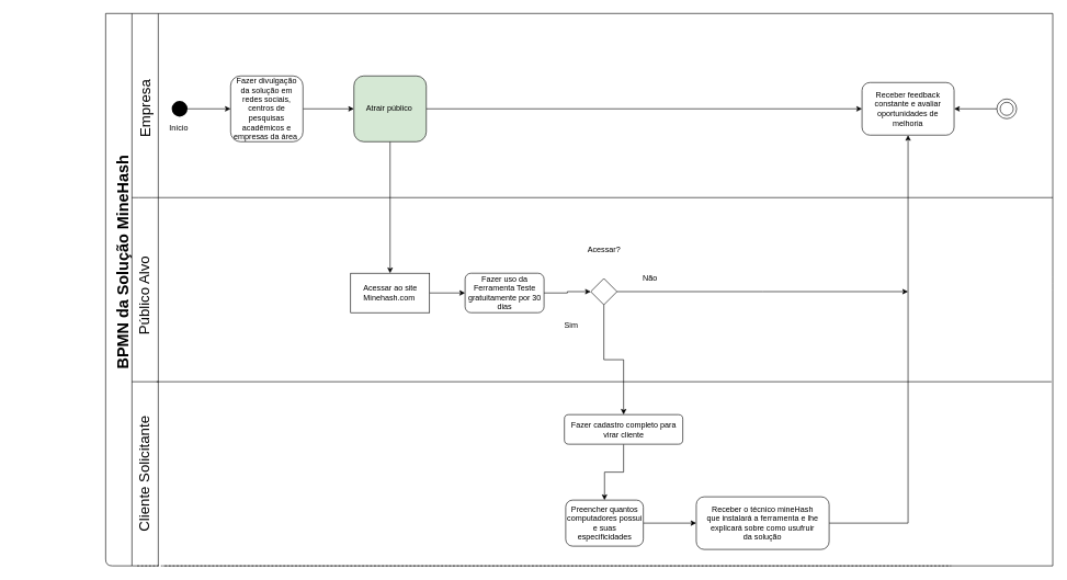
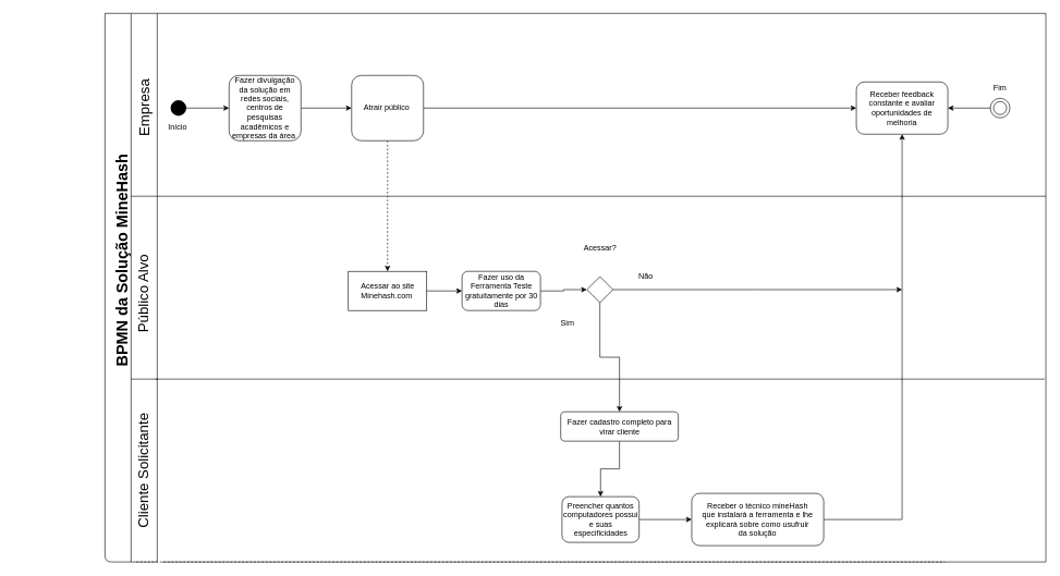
  <mxCell id="0" />
  <mxCell id="1" parent="0" />
  <mxCell id="2" value="" style="endArrow=none;html=1;" edge="1" parent="1"><mxGeometry width="50" height="50" relative="1" as="geometry"><mxPoint x="240" y="860" as="sourcePoint" /><mxPoint x="240" y="20" as="targetPoint" /></mxGeometry></mxCell>
  <mxCell id="3" value="" style="endArrow=none;html=1;" edge="1" parent="1"><mxGeometry width="50" height="50" relative="1" as="geometry"><mxPoint x="160" y="20" as="sourcePoint" /><mxPoint x="200" y="860" as="targetPoint" /><Array as="points"><mxPoint x="160" y="860" /></Array></mxGeometry></mxCell>
  <mxCell id="4" value="" style="endArrow=none;html=1;" edge="1" parent="1"><mxGeometry width="50" height="50" relative="1" as="geometry"><mxPoint x="160" y="20" as="sourcePoint" /><mxPoint x="1600" y="20" as="targetPoint" /></mxGeometry></mxCell>
  <mxCell id="5" value="" style="endArrow=none;html=1;horizontal=1;verticalAlign=bottom;align=right;labelPosition=left;verticalLabelPosition=top;" edge="1" parent="1"><mxGeometry width="50" height="50" relative="1" as="geometry"><mxPoint x="200" y="20" as="sourcePoint" /><mxPoint x="200" y="860" as="targetPoint" /></mxGeometry></mxCell>
  <mxCell id="6" value="" style="endArrow=none;html=1;" edge="1" parent="1"><mxGeometry width="50" height="50" relative="1" as="geometry"><mxPoint x="200" y="300" as="sourcePoint" /><mxPoint x="240" y="300" as="targetPoint" /><Array as="points"><mxPoint x="220" y="300" /></Array></mxGeometry></mxCell>
  <mxCell id="7" value="" style="endArrow=none;html=1;" edge="1" parent="1"><mxGeometry width="50" height="50" relative="1" as="geometry"><mxPoint x="200" y="580" as="sourcePoint" /><mxPoint x="240" y="580" as="targetPoint" /></mxGeometry></mxCell>
  <mxCell id="8" value="" style="endArrow=none;html=1;" edge="1" parent="1"><mxGeometry width="50" height="50" relative="1" as="geometry"><mxPoint x="200" y="860" as="sourcePoint" /><mxPoint x="240" y="860" as="targetPoint" /><Array as="points"><mxPoint x="220" y="860" /></Array></mxGeometry></mxCell>
  <mxCell id="9" value="" style="endArrow=none;html=1;" edge="1" parent="1"><mxGeometry width="50" height="50" relative="1" as="geometry"><mxPoint x="247.5" y="860" as="sourcePoint" /><mxPoint x="1600" y="860" as="targetPoint" /></mxGeometry></mxCell>
  <mxCell id="10" value="" style="endArrow=none;html=1;" edge="1" parent="1"><mxGeometry width="50" height="50" relative="1" as="geometry"><mxPoint x="1600" y="860" as="sourcePoint" /><mxPoint x="1600" y="20" as="targetPoint" /><Array as="points"><mxPoint x="1600" y="430" /></Array></mxGeometry></mxCell>
  <mxCell id="11" value="BPMN da Solução MineHash" style="text;html=1;resizable=0;points=[];autosize=1;align=left;verticalAlign=top;spacingTop=-4;rotation=-90;strokeWidth=15;fontSize=24;fontStyle=1" vertex="1" parent="1"><mxGeometry x="20" y="383" width="330" height="30" as="geometry" /></mxCell>
  <mxCell id="12" value="&lt;div style=&quot;text-align: justify ; font-size: 22px&quot;&gt;Empresa&lt;/div&gt;&lt;div style=&quot;text-align: justify ; font-size: 22px&quot;&gt;&lt;br&gt;&lt;/div&gt;" style="text;html=1;resizable=0;points=[];autosize=1;align=center;verticalAlign=top;spacingTop=-4;fontSize=22;rotation=-90;" vertex="1" parent="1"><mxGeometry x="180" y="140" width="100" height="50" as="geometry" /></mxCell>
  <mxCell id="13" value="&lt;div style=&quot;text-align: justify&quot;&gt;Público Alvo&lt;/div&gt;&lt;div style=&quot;text-align: justify&quot;&gt;&lt;br&gt;&lt;/div&gt;" style="text;html=1;resizable=0;points=[];autosize=1;align=center;verticalAlign=top;spacingTop=-4;fontSize=22;rotation=-90;" vertex="1" parent="1"><mxGeometry x="158.5" y="425" width="140" height="50" as="geometry" /></mxCell>
  <mxCell id="14" value="Cliente Solicitante&lt;br&gt;" style="text;html=1;strokeColor=none;fillColor=none;align=center;verticalAlign=middle;whiteSpace=wrap;rounded=0;fontSize=22;rotation=-90;" vertex="1" parent="1"><mxGeometry x="90" y="710" width="260" height="20" as="geometry" /></mxCell>
  <mxCell id="15" style="edgeStyle=orthogonalEdgeStyle;rounded=0;orthogonalLoop=1;jettySize=auto;html=1;fontSize=12;" edge="1" parent="1" source="17" target="31"><mxGeometry relative="1" as="geometry"><mxPoint x="917.5" y="630" as="targetPoint" /></mxGeometry></mxCell>
  <mxCell id="16" style="edgeStyle=orthogonalEdgeStyle;rounded=0;orthogonalLoop=1;jettySize=auto;html=1;fontSize=12;" edge="1" parent="1" source="17"><mxGeometry relative="1" as="geometry"><mxPoint x="1380" y="443" as="targetPoint" /></mxGeometry></mxCell>
  <mxCell id="17" value="" style="rhombus;whiteSpace=wrap;html=1;fontSize=12;" vertex="1" parent="1"><mxGeometry x="897.5" y="423" width="40" height="40" as="geometry" /></mxCell>
  <mxCell id="18" value="" style="ellipse;whiteSpace=wrap;html=1;aspect=fixed;" vertex="1" parent="1"><mxGeometry x="1520" y="155" width="20" height="20" as="geometry" /></mxCell>
  <mxCell id="19" style="edgeStyle=orthogonalEdgeStyle;rounded=0;orthogonalLoop=1;jettySize=auto;html=1;" edge="1" parent="1" source="20" target="44"><mxGeometry relative="1" as="geometry" /></mxCell>
  <mxCell id="20" value="" style="ellipse;whiteSpace=wrap;html=1;aspect=fixed;fillColor=none;" vertex="1" parent="1"><mxGeometry x="1515" y="150" width="30" height="30" as="geometry" /></mxCell>
  <mxCell id="21" value="Não" style="text;html=1;strokeColor=none;fillColor=none;align=center;verticalAlign=middle;whiteSpace=wrap;rounded=0;opacity=0;fontSize=12;" vertex="1" parent="1"><mxGeometry x="967.5" y="413" width="40" height="20" as="geometry" /></mxCell>
  <mxCell id="22" value="" style="endArrow=none;dashed=1;html=1;" edge="1" parent="1"><mxGeometry width="50" height="50" relative="1" as="geometry"><mxPoint x="208" y="860" as="sourcePoint" /><mxPoint x="1445.5" y="860" as="targetPoint" /></mxGeometry></mxCell>
  <mxCell id="23" value="Sim" style="text;html=1;strokeColor=none;fillColor=none;align=center;verticalAlign=middle;whiteSpace=wrap;rounded=0;opacity=0;fontSize=12;" vertex="1" parent="1"><mxGeometry x="847.5" y="484" width="40" height="20" as="geometry" /></mxCell>
+ <mxCell id="24" value="Fim" style="text;html=1;strokeColor=none;fillColor=none;align=center;verticalAlign=middle;whiteSpace=wrap;rounded=0;opacity=0;" vertex="1" parent="1"><mxGeometry x="1510" y="125" width="40" height="20" as="geometry" /></mxCell>
  <mxCell id="25" value="" style="edgeStyle=orthogonalEdgeStyle;rounded=0;orthogonalLoop=1;jettySize=auto;html=1;fontSize=12;" edge="1" parent="1" source="26" target="28"><mxGeometry relative="1" as="geometry" /></mxCell>
  <mxCell id="26" value="&lt;span style=&quot;white-space: normal; font-size: 12px;&quot;&gt;Acessar ao site Minehash.com&amp;nbsp;&lt;/span&gt;" style="whiteSpace=wrap;html=1;fontSize=12;rounded=0;" vertex="1" parent="1"><mxGeometry x="532.5" y="415" width="120" height="60" as="geometry" /></mxCell>
  <mxCell id="27" style="edgeStyle=orthogonalEdgeStyle;rounded=0;orthogonalLoop=1;jettySize=auto;html=1;fontSize=12;" edge="1" parent="1" source="28" target="17"><mxGeometry relative="1" as="geometry" /></mxCell>
  <mxCell id="28" value="&lt;span style=&quot;white-space: normal; font-size: 12px;&quot;&gt;Fazer uso da Ferramenta Teste gratuitamente por 30 dias&lt;/span&gt;" style="rounded=1;whiteSpace=wrap;html=1;fontSize=12;" vertex="1" parent="1"><mxGeometry x="706.5" y="415" width="120" height="60" as="geometry" /></mxCell>
  <mxCell id="29" value="Acessar?" style="text;html=1;strokeColor=none;fillColor=none;align=center;verticalAlign=middle;whiteSpace=wrap;rounded=0;fontSize=12;" vertex="1" parent="1"><mxGeometry x="897.5" y="370" width="40" height="20" as="geometry" /></mxCell>
  <mxCell id="30" value="" style="edgeStyle=orthogonalEdgeStyle;rounded=0;orthogonalLoop=1;jettySize=auto;html=1;fontSize=12;" edge="1" parent="1" source="31" target="33"><mxGeometry relative="1" as="geometry" /></mxCell>
  <mxCell id="31" value="Fazer cadastro completo para virar cliente" style="rounded=1;whiteSpace=wrap;html=1;fontSize=12;" vertex="1" parent="1"><mxGeometry x="857.5" y="630" width="180" height="45" as="geometry" /></mxCell>
  <mxCell id="32" value="" style="edgeStyle=orthogonalEdgeStyle;rounded=0;orthogonalLoop=1;jettySize=auto;html=1;fontSize=12;" edge="1" parent="1" source="33" target="35"><mxGeometry relative="1" as="geometry" /></mxCell>
  <mxCell id="33" value="Preencher quantos computadores possui e suas especificidades" style="rounded=1;whiteSpace=wrap;html=1;fontSize=12;" vertex="1" parent="1"><mxGeometry x="859.5" y="760" width="118" height="70" as="geometry" /></mxCell>
  <mxCell id="34" style="edgeStyle=orthogonalEdgeStyle;rounded=0;orthogonalLoop=1;jettySize=auto;html=1;entryX=0.5;entryY=1;entryDx=0;entryDy=0;fontSize=12;" edge="1" parent="1" source="35" target="44"><mxGeometry relative="1" as="geometry"><mxPoint x="1380" y="470" as="targetPoint" /></mxGeometry></mxCell>
  <mxCell id="35" value="Receber o técnico mineHash &lt;br&gt;que instalará a ferramenta e lhe explicará sobre como usufruir&lt;br&gt;&amp;nbsp;da solução&amp;nbsp;" style="rounded=1;whiteSpace=wrap;html=1;fontSize=12;" vertex="1" parent="1"><mxGeometry x="1058" y="755" width="202" height="80" as="geometry" /></mxCell>
  <mxCell id="36" style="edgeStyle=orthogonalEdgeStyle;rounded=0;orthogonalLoop=1;jettySize=auto;html=1;entryX=0;entryY=0.5;entryDx=0;entryDy=0;fontSize=12;fontColor=#000000;align=center;" edge="1" parent="1" source="37" target="40"><mxGeometry relative="1" as="geometry"><mxPoint x="377.5" y="149" as="targetPoint" /></mxGeometry></mxCell>
  <mxCell id="37" value="" style="ellipse;html=1;aspect=fixed;strokeWidth=9;fontSize=12;align=center;labelBackgroundColor=none;fontColor=#000000;strokeColor=#000000;fillColor=#000000;" vertex="1" parent="1"><mxGeometry x="265" y="157.5" width="15" height="15" as="geometry" /></mxCell>
  <mxCell id="38" value="Início&amp;nbsp;" style="text;html=1;strokeColor=none;fillColor=none;align=center;verticalAlign=middle;whiteSpace=wrap;rounded=0;opacity=0;fontSize=12;" vertex="1" parent="1"><mxGeometry x="252.5" y="185" width="40" height="20" as="geometry" /></mxCell>
  <mxCell id="39" value="" style="edgeStyle=orthogonalEdgeStyle;rounded=0;orthogonalLoop=1;jettySize=auto;html=1;fontSize=12;" edge="1" parent="1" source="40" target="43"><mxGeometry relative="1" as="geometry" /></mxCell>
  <mxCell id="40" value="&lt;span style=&quot;white-space: normal; font-size: 12px;&quot;&gt;Fazer divulgação da solução em redes sociais, centros de pesquisas acadêmicos e empresas da área&amp;nbsp;&lt;/span&gt;" style="rounded=1;whiteSpace=wrap;html=1;fontSize=12;" vertex="1" parent="1"><mxGeometry x="350" y="115" width="110" height="100" as="geometry" /></mxCell>
- <mxCell id="41" style="edgeStyle=orthogonalEdgeStyle;rounded=0;orthogonalLoop=1;jettySize=auto;html=1;entryX=0.5;entryY=0;entryDx=0;entryDy=0;fontSize=12;" edge="1" parent="1" source="43" target="26"><mxGeometry relative="1" as="geometry" /></mxCell>
+ <mxCell id="41" style="edgeStyle=orthogonalEdgeStyle;rounded=0;orthogonalLoop=1;jettySize=auto;html=1;entryX=0.5;entryY=0;entryDx=0;entryDy=0;fontSize=12;dashed=1;" edge="1" parent="1" source="43" target="26"><mxGeometry relative="1" as="geometry" /></mxCell>
  <mxCell id="42" style="edgeStyle=orthogonalEdgeStyle;rounded=0;orthogonalLoop=1;jettySize=auto;html=1;entryX=0;entryY=0.5;entryDx=0;entryDy=0;fontSize=12;" edge="1" parent="1" source="43" target="44"><mxGeometry relative="1" as="geometry" /></mxCell>
- <mxCell id="43" value="&lt;span style=&quot;white-space: normal; font-size: 12px;&quot;&gt;Atrair público&amp;nbsp;&lt;/span&gt;" style="rounded=1;whiteSpace=wrap;html=1;fontSize=12;fillColor=#d5e8d4;" vertex="1" parent="1"><mxGeometry x="537.5" y="115" width="110" height="100" as="geometry" /></mxCell>
+ <mxCell id="43" value="&lt;span style=&quot;white-space: normal; font-size: 12px;&quot;&gt;Atrair público&amp;nbsp;&lt;/span&gt;" style="rounded=1;whiteSpace=wrap;html=1;fontSize=12;" vertex="1" parent="1"><mxGeometry x="537.5" y="115" width="110" height="100" as="geometry" /></mxCell>
  <mxCell id="44" value="Receber feedback constante e avaliar oportunidades de melhoria" style="rounded=1;whiteSpace=wrap;html=1;fontSize=12;" vertex="1" parent="1"><mxGeometry x="1310" y="125" width="140" height="80" as="geometry" /></mxCell>
  <mxCell id="45" value="" style="endArrow=none;html=1;" edge="1" parent="1"><mxGeometry width="50" height="50" relative="1" as="geometry"><mxPoint x="240" y="300" as="sourcePoint" /><mxPoint x="1600" y="300" as="targetPoint" /></mxGeometry></mxCell>
  <mxCell id="46" value="" style="endArrow=none;html=1;" edge="1" parent="1"><mxGeometry width="50" height="50" relative="1" as="geometry"><mxPoint x="237.5" y="580" as="sourcePoint" /><mxPoint x="1598" y="580" as="targetPoint" /></mxGeometry></mxCell>
